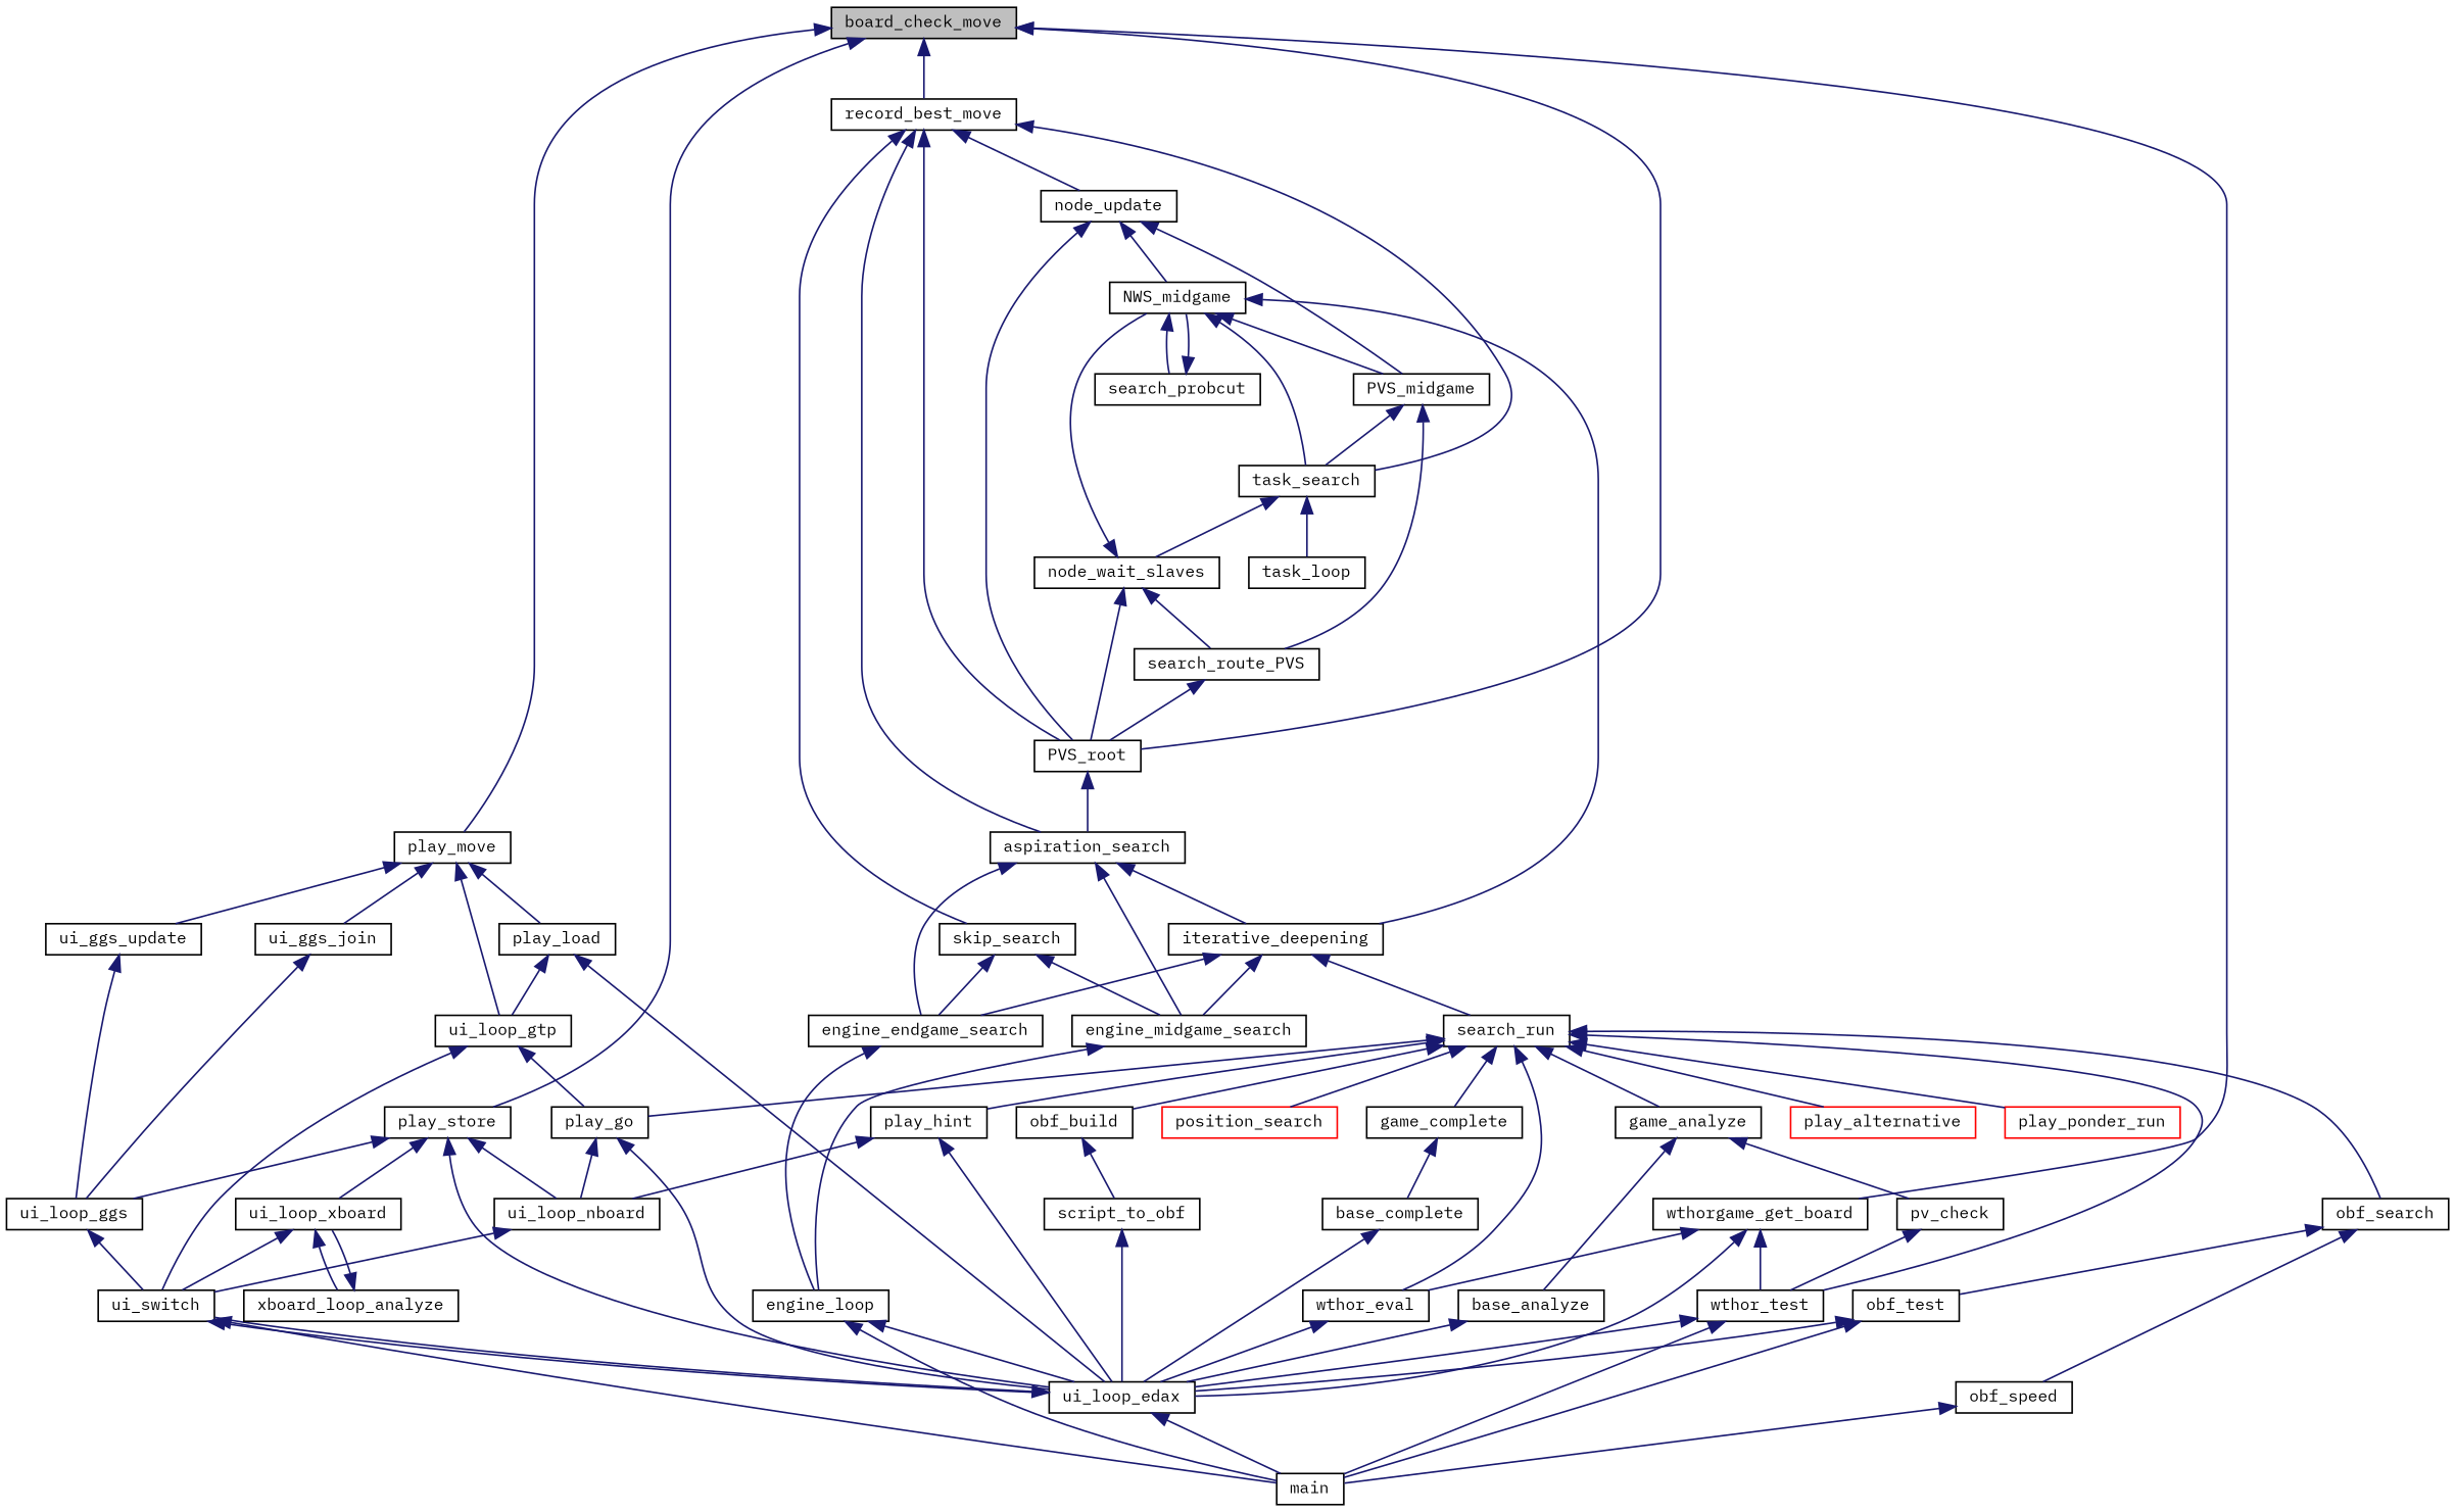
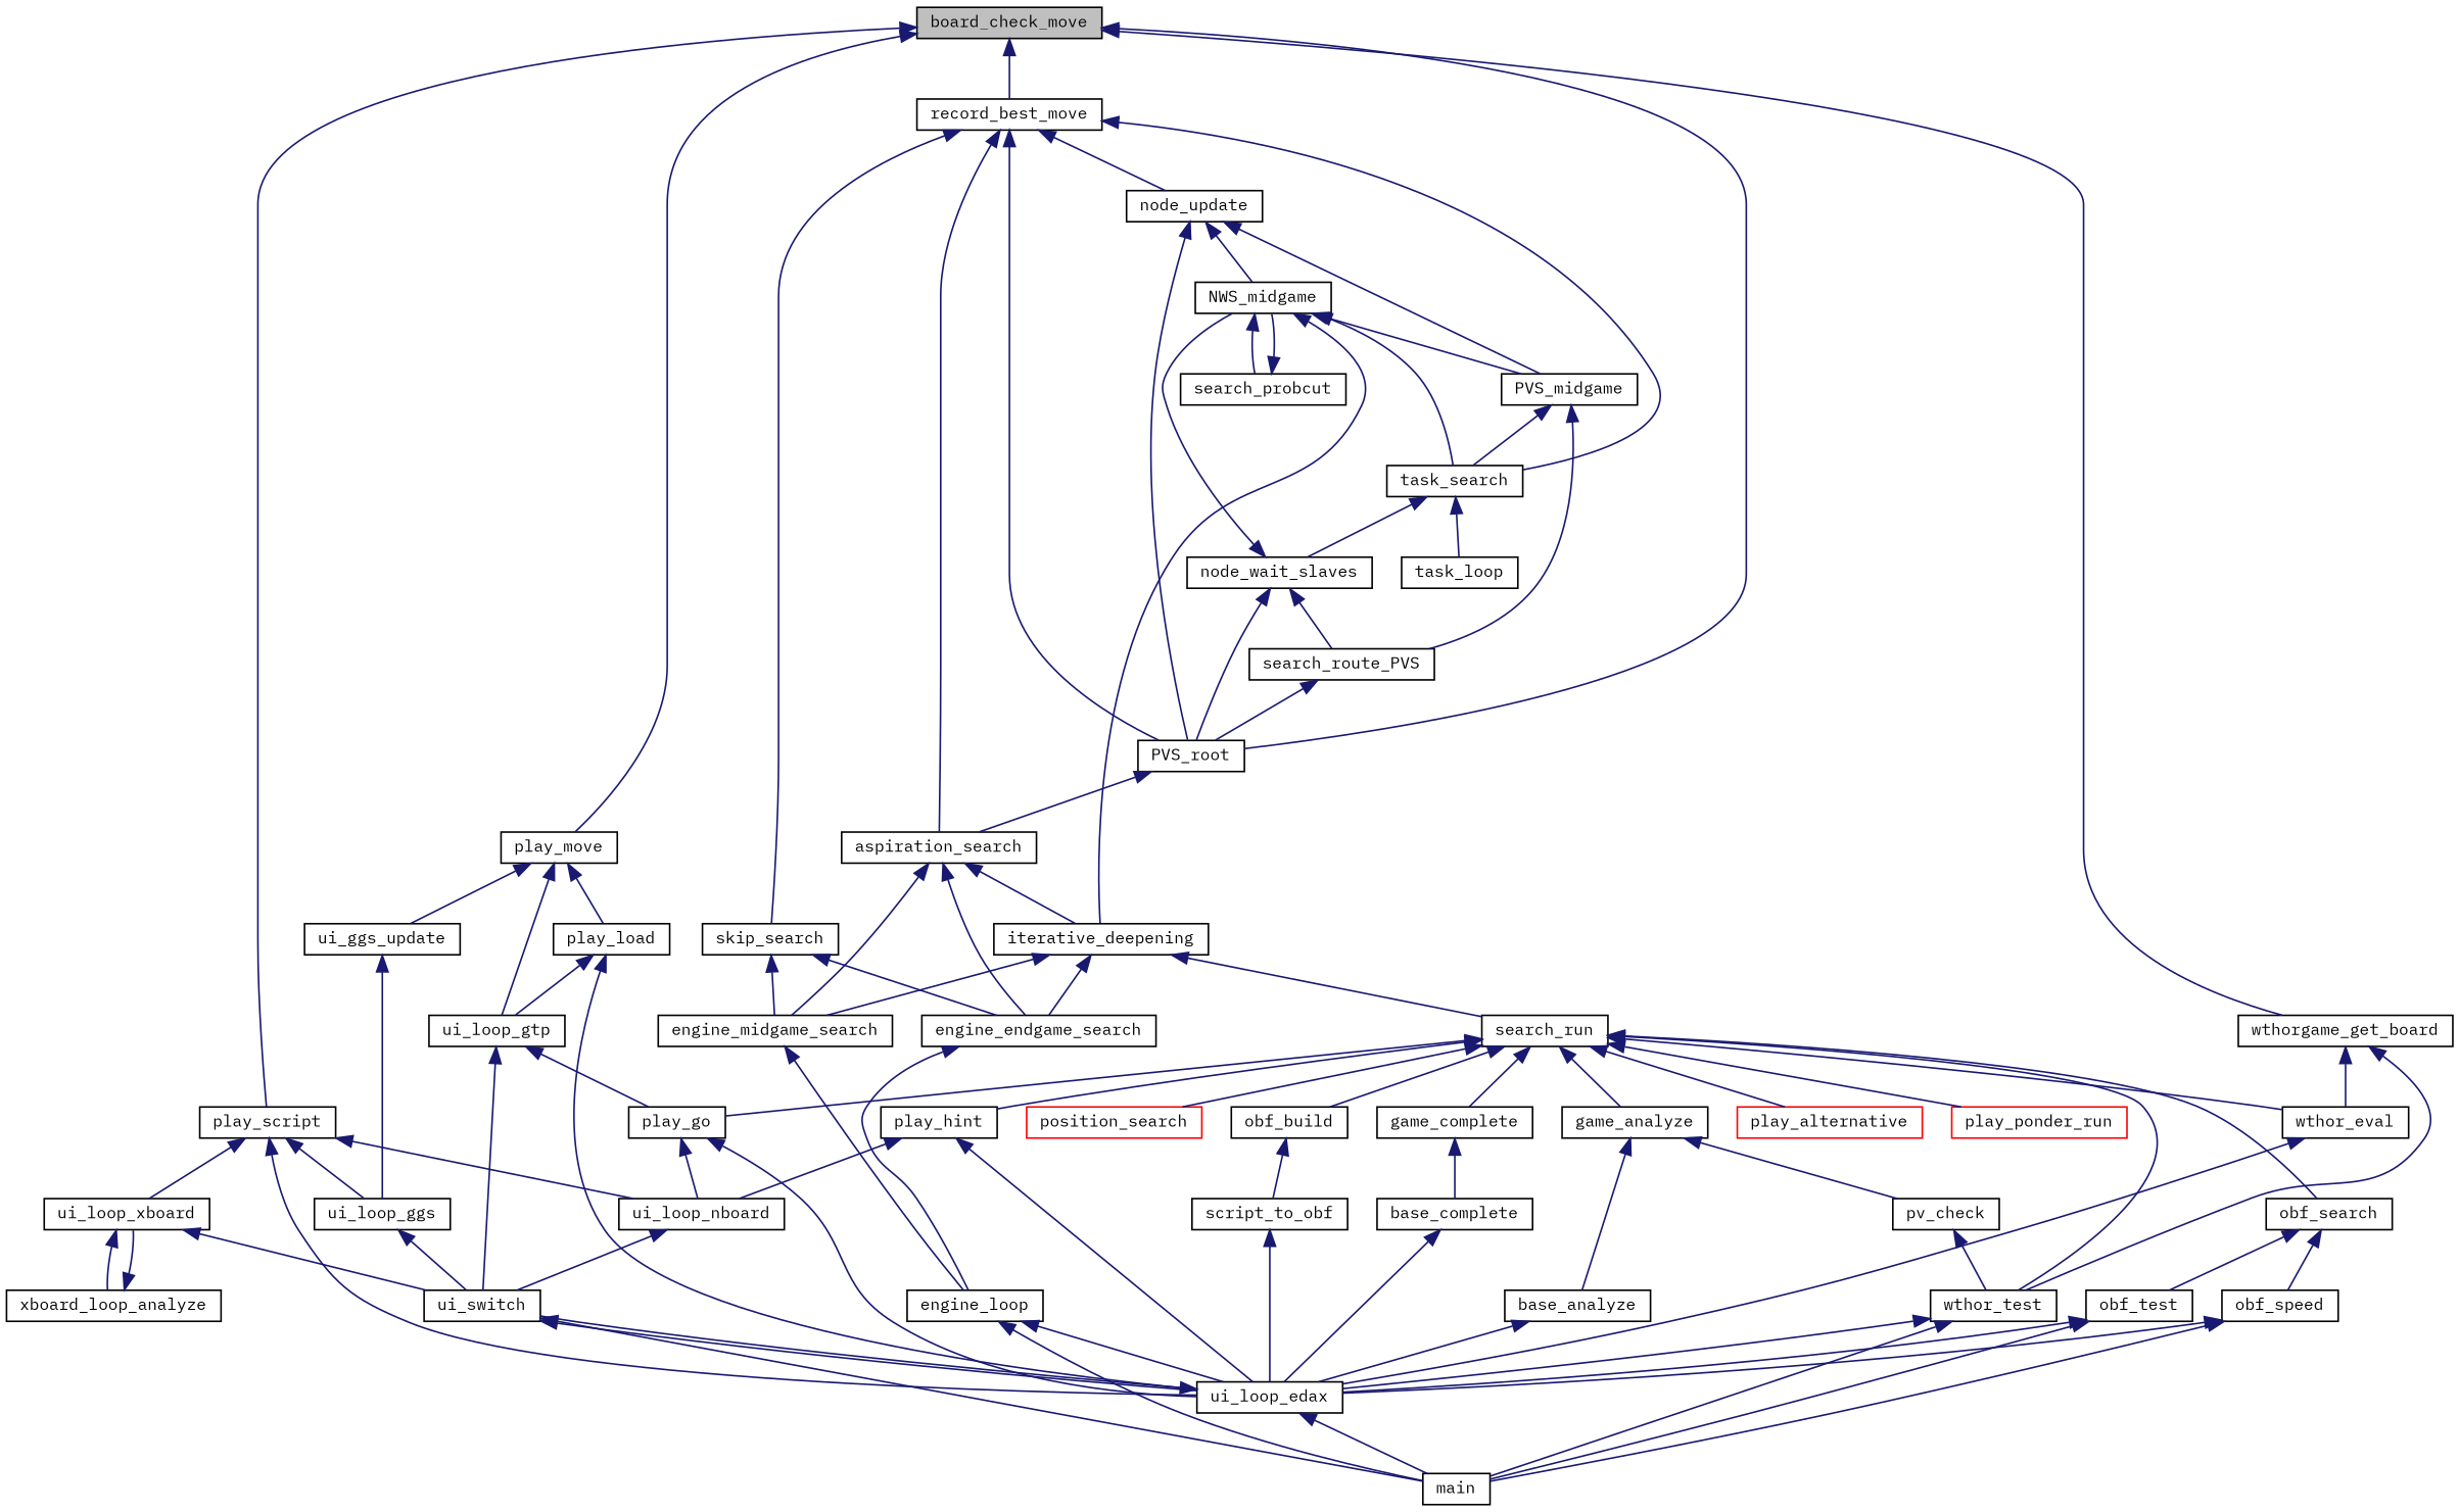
  digraph {
    fontname="IBM Plex Mono"
    rankdir=TB
    node [color=black fontname="IBM Plex Mono" fontsize=10 shape=record]
    edge [color=midnightblue dir=back fontname="IBM Plex Mono" fontsize=10 labelfontname=FreeSans labelfontsize=10 style=solid]
    n1 [fillcolor=grey75 fontcolor=black height=0.2 label=board_check_move style=filled width=0.4]
    n2 [height=0.2 label=play_move width=0.4]
-   n3 [height=0.2 label=play_store width=0.4]
+   n3 [height=0.2 label=play_script width=0.4]
    n4 [height=0.2 label=PVS_root width=0.4]
    n5 [height=0.2 label=record_best_move width=0.4]
    n6 [height=0.2 label=wthorgame_get_board width=0.4]
    n7 [height=0.2 label=play_load width=0.4]
    n8 [height=0.2 label=ui_loop_gtp width=0.4]
-   n9 [height=0.2 label=ui_ggs_join width=0.4]
    n10 [height=0.2 label=ui_ggs_update width=0.4]
    n11 [height=0.2 label=ui_loop_edax width=0.4]
    n12 [height=0.2 label=ui_loop_ggs width=0.4]
    n13 [height=0.2 label=ui_loop_nboard width=0.4]
    n14 [height=0.2 label=ui_loop_xboard width=0.4]
    n15 [height=0.2 label=aspiration_search width=0.4]
    n16 [height=0.2 label=node_update width=0.4]
    n17 [height=0.2 label=task_search width=0.4]
    n18 [height=0.2 label=skip_search width=0.4]
    n19 [height=0.2 label=wthor_test width=0.4]
    n20 [height=0.2 label=wthor_eval width=0.4]
    n21 [height=0.2 label=ui_switch width=0.4]
    n22 [height=0.2 label=play_go width=0.4]
    n23 [height=0.2 label=main width=0.4]
    n24 [height=0.2 label=xboard_loop_analyze width=0.4]
    n25 [height=0.2 label=engine_endgame_search width=0.4]
    n26 [height=0.2 label=engine_midgame_search width=0.4]
    n27 [height=0.2 label=iterative_deepening width=0.4]
    n28 [height=0.2 label=engine_loop width=0.4]
    n29 [height=0.2 label=search_run width=0.4]
    n30 [height=0.2 label=game_analyze width=0.4]
    n31 [height=0.2 label=game_complete width=0.4]
    n32 [height=0.2 label=obf_build width=0.4]
    n33 [height=0.2 label=obf_search width=0.4]
    n34 [color=red height=0.2 label=play_alternative width=0.4]
    n35 [height=0.2 label=play_hint width=0.4]
    n36 [color=red height=0.2 label=play_ponder_run width=0.4]
    n37 [color=red height=0.2 label=position_search width=0.4]
    n38 [height=0.2 label=base_analyze width=0.4]
    n39 [height=0.2 label=pv_check width=0.4]
    n40 [height=0.2 label=base_complete width=0.4]
    n41 [height=0.2 label=script_to_obf width=0.4]
    n42 [height=0.2 label=obf_speed width=0.4]
    n43 [height=0.2 label=obf_test width=0.4]
    n44 [height=0.2 label=NWS_midgame width=0.4]
    n45 [height=0.2 label=PVS_midgame width=0.4]
    n46 [height=0.2 label=node_wait_slaves width=0.4]
    n47 [height=0.2 label=task_loop width=0.4]
    n48 [height=0.2 label=search_probcut width=0.4]
    n49 [height=0.2 label=search_route_PVS width=0.4]
    n1 -> n2
    n1 -> n3
    n1 -> n4
    n1 -> n5
    n1 -> n6
    n2 -> n7
    n2 -> n8
-   n2 -> n9
    n2 -> n10
    n3 -> n11
    n3 -> n12
    n3 -> n13
    n3 -> n14
    n4 -> n15
    n5 -> n4
    n5 -> n15
    n5 -> n16
    n5 -> n17
    n5 -> n18
    n6 -> n19
    n6 -> n20
    n7 -> n8
    n7 -> n11
    n8 -> n21
    n8 -> n22
-   n9 -> n12
    n10 -> n12
    n11 -> n21
    n11 -> n23
    n12 -> n21
    n13 -> n21
    n14 -> n21
    n14 -> n24
    n15 -> n25
    n15 -> n26
    n15 -> n27
    n16 -> n4
    n16 -> n44
    n16 -> n45
    n17 -> n46
    n17 -> n47
    n18 -> n25
    n18 -> n26
    n19 -> n11
    n19 -> n23
    n20 -> n11
    n21 -> n11
    n21 -> n23
    n22 -> n11
    n22 -> n13
    n24 -> n14
    n25 -> n28
    n26 -> n28
    n27 -> n25
    n27 -> n26
    n27 -> n29
    n28 -> n11
    n28 -> n23
    n29 -> n19
    n29 -> n20
    n29 -> n22
    n29 -> n30
    n29 -> n31
    n29 -> n32
    n29 -> n33
    n29 -> n34
    n29 -> n35
    n29 -> n36
    n29 -> n37
    n30 -> n38
    n30 -> n39
    n31 -> n40
    n32 -> n41
    n33 -> n42
    n33 -> n43
    n35 -> n11
    n35 -> n13
    n38 -> n11
    n39 -> n19
    n40 -> n11
    n41 -> n11
-   n6 -> n11
+   n42 -> n11
    n42 -> n23
    n43 -> n11
    n43 -> n23
    n44 -> n17
    n44 -> n27
    n44 -> n45
    n44 -> n48
    n45 -> n17
    n45 -> n49
    n46 -> n4
    n46 -> n44
    n46 -> n49
    n48 -> n44
    n49 -> n4
  }
